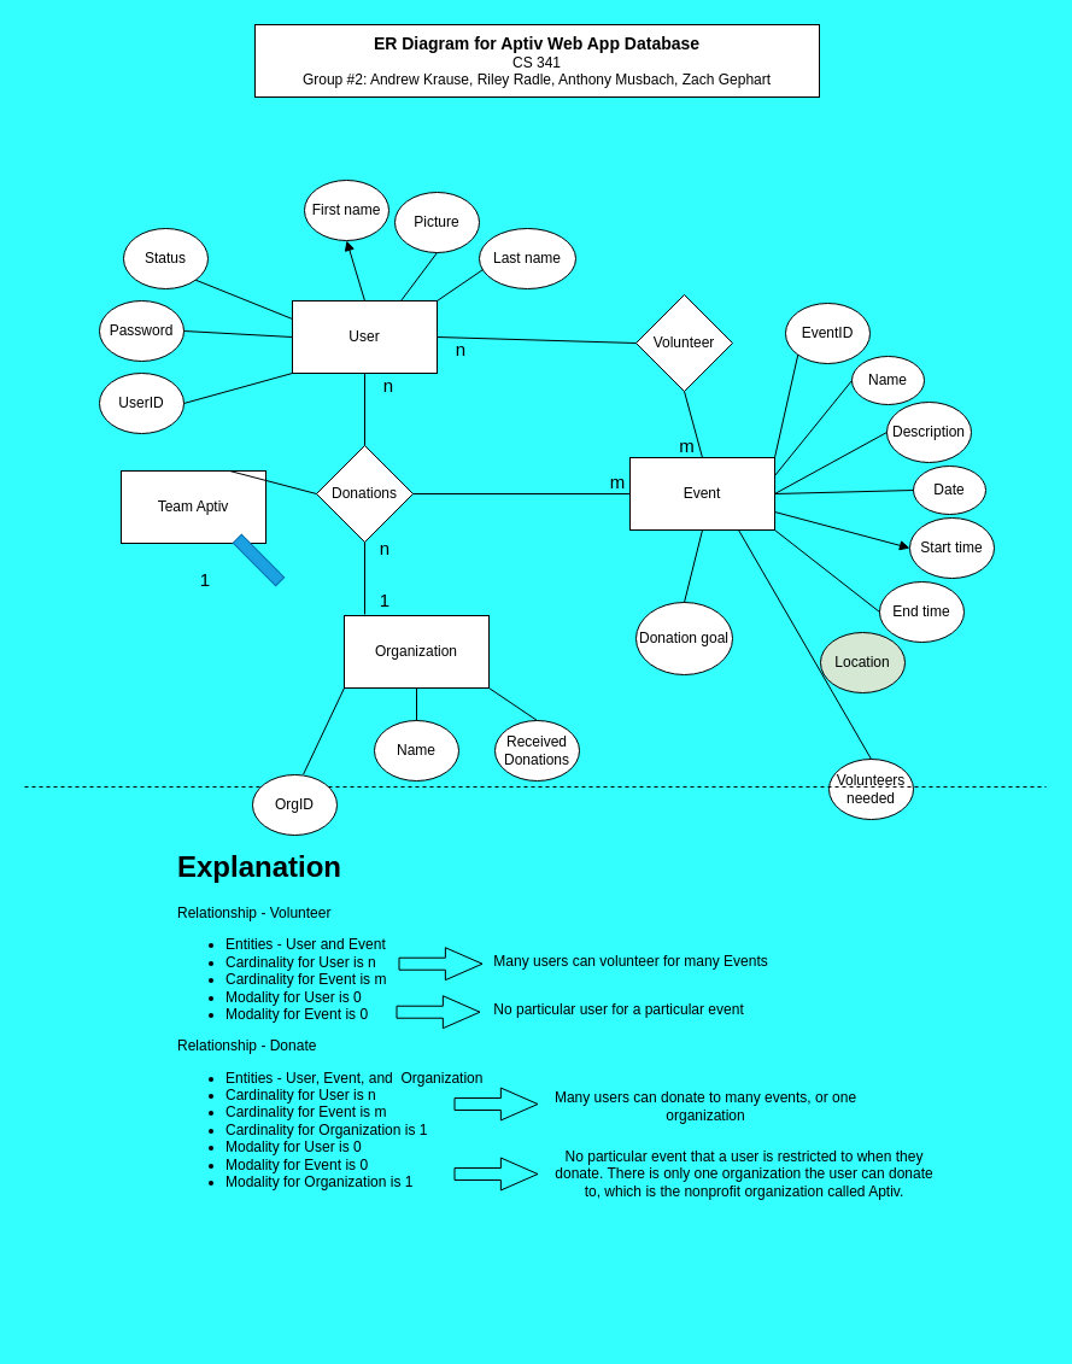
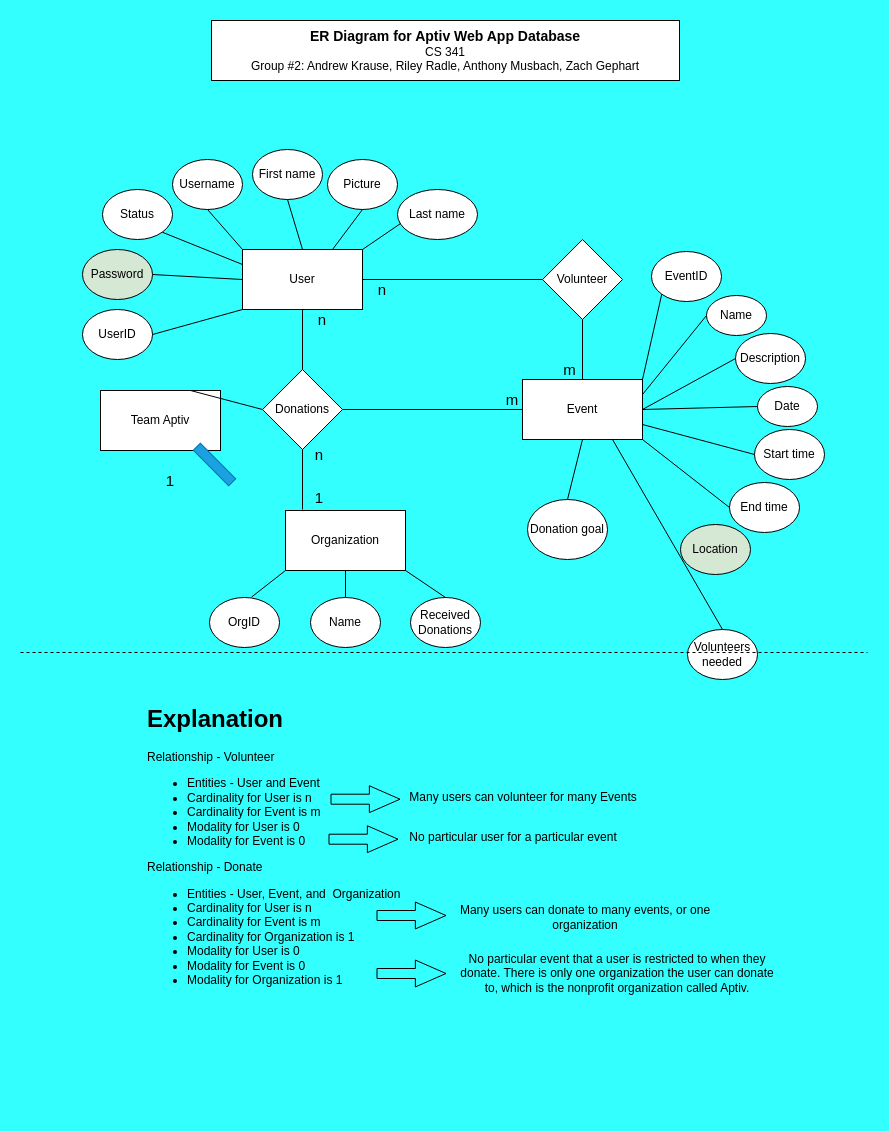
  <mxCell id="0" />
  <mxCell id="1" parent="0" />
  <mxCell id="2" value="User" style="rounded=0;whiteSpace=wrap;html=1;" parent="1" vertex="1"><mxGeometry x="242" y="249" width="120" height="60" as="geometry" /></mxCell>
  <mxCell id="3" value="First name" style="ellipse;whiteSpace=wrap;html=1;" parent="1" vertex="1"><mxGeometry x="252" y="149" width="70" height="50" as="geometry" /></mxCell>
  <mxCell id="4" value="Last name" style="ellipse;whiteSpace=wrap;html=1;" parent="1" vertex="1"><mxGeometry x="397" y="189" width="80" height="50" as="geometry" /></mxCell>
- <mxCell id="5" value="Password" style="ellipse;whiteSpace=wrap;html=1;" parent="1" vertex="1"><mxGeometry x="82" y="249" width="70" height="50" as="geometry" /></mxCell>
+ <mxCell id="5" value="Password" style="ellipse;whiteSpace=wrap;html=1;fillColor=#d5e8d4;" parent="1" vertex="1"><mxGeometry x="82" y="249" width="70" height="50" as="geometry" /></mxCell>
+ <mxCell id="6" value="Username" style="ellipse;whiteSpace=wrap;html=1;" parent="1" vertex="1"><mxGeometry x="172" y="159" width="70" height="50" as="geometry" /></mxCell>
  <mxCell id="7" value="Picture" style="ellipse;whiteSpace=wrap;html=1;" parent="1" vertex="1"><mxGeometry x="327" y="159" width="70" height="50" as="geometry" /></mxCell>
  <mxCell id="8" value="UserID" style="ellipse;whiteSpace=wrap;html=1;" parent="1" vertex="1"><mxGeometry x="82" y="309" width="70" height="50" as="geometry" /></mxCell>
  <mxCell id="9" value="" style="endArrow=none;html=1;entryX=0.038;entryY=0.681;entryDx=0;entryDy=0;exitX=1;exitY=0;exitDx=0;exitDy=0;entryPerimeter=0;" parent="1" source="2" target="4" edge="1"><mxGeometry width="50" height="50" relative="1" as="geometry"><mxPoint x="432" y="279" as="sourcePoint" /><mxPoint x="447" y="209" as="targetPoint" /></mxGeometry></mxCell>
  <mxCell id="10" value="" style="endArrow=none;html=1;entryX=0.5;entryY=1;entryDx=0;entryDy=0;exitX=0.75;exitY=0;exitDx=0;exitDy=0;" parent="1" source="2" target="7" edge="1"><mxGeometry width="50" height="50" relative="1" as="geometry"><mxPoint x="312" y="399" as="sourcePoint" /><mxPoint x="362" y="349" as="targetPoint" /></mxGeometry></mxCell>
- <mxCell id="11" value="" style="endArrow=block;html=1;entryX=0.5;entryY=1;entryDx=0;entryDy=0;exitX=0.5;exitY=0;exitDx=0;exitDy=0;" parent="1" source="2" target="3" edge="1"><mxGeometry width="50" height="50" relative="1" as="geometry"><mxPoint x="482" y="569" as="sourcePoint" /><mxPoint x="532" y="519" as="targetPoint" /></mxGeometry></mxCell>
+ <mxCell id="11" value="" style="endArrow=none;html=1;entryX=0.5;entryY=1;entryDx=0;entryDy=0;exitX=0.5;exitY=0;exitDx=0;exitDy=0;" parent="1" source="2" target="3" edge="1"><mxGeometry width="50" height="50" relative="1" as="geometry"><mxPoint x="482" y="569" as="sourcePoint" /><mxPoint x="532" y="519" as="targetPoint" /></mxGeometry></mxCell>
+ <mxCell id="12" value="" style="endArrow=none;html=1;entryX=0.5;entryY=1;entryDx=0;entryDy=0;exitX=0;exitY=0;exitDx=0;exitDy=0;" parent="1" source="2" target="6" edge="1"><mxGeometry width="50" height="50" relative="1" as="geometry"><mxPoint x="482" y="569" as="sourcePoint" /><mxPoint x="532" y="519" as="targetPoint" /></mxGeometry></mxCell>
  <mxCell id="13" value="" style="endArrow=none;html=1;entryX=1;entryY=0.5;entryDx=0;entryDy=0;exitX=0;exitY=0.5;exitDx=0;exitDy=0;" parent="1" source="2" target="5" edge="1"><mxGeometry width="50" height="50" relative="1" as="geometry"><mxPoint x="482" y="569" as="sourcePoint" /><mxPoint x="532" y="519" as="targetPoint" /></mxGeometry></mxCell>
  <mxCell id="14" value="" style="endArrow=none;html=1;exitX=1;exitY=0.5;exitDx=0;exitDy=0;entryX=0;entryY=1;entryDx=0;entryDy=0;" parent="1" source="8" target="2" edge="1"><mxGeometry width="50" height="50" relative="1" as="geometry"><mxPoint x="482" y="569" as="sourcePoint" /><mxPoint x="532" y="519" as="targetPoint" /></mxGeometry></mxCell>
- <mxCell id="15" value="Volunteer" style="rhombus;whiteSpace=wrap;html=1;" parent="1" vertex="1"><mxGeometry x="527" y="244" width="80" height="80" as="geometry" /></mxCell>
+ <mxCell id="15" value="Volunteer" style="rhombus;whiteSpace=wrap;html=1;" parent="1" vertex="1"><mxGeometry x="542" y="239" width="80" height="80" as="geometry" /></mxCell>
  <mxCell id="16" value="" style="endArrow=none;html=1;exitX=1;exitY=0.5;exitDx=0;exitDy=0;entryX=0;entryY=0.5;entryDx=0;entryDy=0;" parent="1" source="2" target="15" edge="1"><mxGeometry width="50" height="50" relative="1" as="geometry"><mxPoint x="482" y="569" as="sourcePoint" /><mxPoint x="532" y="519" as="targetPoint" /></mxGeometry></mxCell>
  <mxCell id="17" value="Event" style="rounded=0;whiteSpace=wrap;html=1;" parent="1" vertex="1"><mxGeometry x="522" y="379" width="120" height="60" as="geometry" /></mxCell>
  <mxCell id="18" value="" style="endArrow=none;html=1;entryX=0.5;entryY=1;entryDx=0;entryDy=0;exitX=0.5;exitY=0;exitDx=0;exitDy=0;startArrow=none;" parent="1" source="17" target="15" edge="1"><mxGeometry width="50" height="50" relative="1" as="geometry"><mxPoint x="482" y="569" as="sourcePoint" /><mxPoint x="532" y="519" as="targetPoint" /></mxGeometry></mxCell>
  <mxCell id="19" value="Donations" style="rhombus;whiteSpace=wrap;html=1;" parent="1" vertex="1"><mxGeometry x="262" y="369" width="80" height="80" as="geometry" /></mxCell>
  <mxCell id="20" value="" style="endArrow=none;html=1;entryX=0.5;entryY=1;entryDx=0;entryDy=0;exitX=0.5;exitY=0;exitDx=0;exitDy=0;" parent="1" source="19" target="2" edge="1"><mxGeometry width="50" height="50" relative="1" as="geometry"><mxPoint x="482" y="569" as="sourcePoint" /><mxPoint x="532" y="519" as="targetPoint" /></mxGeometry></mxCell>
  <mxCell id="21" value="" style="endArrow=none;html=1;exitX=1;exitY=0.5;exitDx=0;exitDy=0;entryX=0;entryY=0.5;entryDx=0;entryDy=0;" parent="1" source="19" target="17" edge="1"><mxGeometry width="50" height="50" relative="1" as="geometry"><mxPoint x="482" y="569" as="sourcePoint" /><mxPoint x="532" y="519" as="targetPoint" /></mxGeometry></mxCell>
  <mxCell id="22" value="Status" style="ellipse;whiteSpace=wrap;html=1;" parent="1" vertex="1"><mxGeometry x="102" y="189" width="70" height="50" as="geometry" /></mxCell>
  <mxCell id="23" value="" style="endArrow=none;html=1;exitX=1;exitY=1;exitDx=0;exitDy=0;entryX=0;entryY=0.25;entryDx=0;entryDy=0;" parent="1" source="22" target="2" edge="1"><mxGeometry width="50" height="50" relative="1" as="geometry"><mxPoint x="482" y="569" as="sourcePoint" /><mxPoint x="532" y="519" as="targetPoint" /></mxGeometry></mxCell>
  <mxCell id="24" value="Team Aptiv" style="rounded=0;whiteSpace=wrap;html=1;" parent="1" vertex="1"><mxGeometry x="100" y="390" width="120" height="60" as="geometry" /></mxCell>
  <mxCell id="25" value="" style="endArrow=none;html=1;entryX=0;entryY=0.5;entryDx=0;entryDy=0;exitX=0.75;exitY=0;exitDx=0;exitDy=0;" parent="1" source="24" target="19" edge="1"><mxGeometry width="50" height="50" relative="1" as="geometry"><mxPoint x="462" y="549" as="sourcePoint" /><mxPoint x="262" y="409" as="targetPoint" /></mxGeometry></mxCell>
  <mxCell id="26" value="EventID" style="ellipse;whiteSpace=wrap;html=1;" parent="1" vertex="1"><mxGeometry x="651" y="251" width="70" height="50" as="geometry" /></mxCell>
  <mxCell id="27" value="Name" style="ellipse;whiteSpace=wrap;html=1;" parent="1" vertex="1"><mxGeometry x="706" y="295" width="60" height="40" as="geometry" /></mxCell>
  <mxCell id="28" value="Description" style="ellipse;whiteSpace=wrap;html=1;" parent="1" vertex="1"><mxGeometry x="735" y="333" width="70" height="50" as="geometry" /></mxCell>
  <mxCell id="29" value="Start time" style="ellipse;whiteSpace=wrap;html=1;" parent="1" vertex="1"><mxGeometry x="754" y="429" width="70" height="50" as="geometry" /></mxCell>
  <mxCell id="30" value="Volunteers needed" style="ellipse;whiteSpace=wrap;html=1;" parent="1" vertex="1"><mxGeometry x="687" y="629" width="70" height="50" as="geometry" /></mxCell>
  <mxCell id="31" value="Location" style="ellipse;whiteSpace=wrap;html=1;fillColor=#d5e8d4;" parent="1" vertex="1"><mxGeometry x="680" y="524" width="70" height="50" as="geometry" /></mxCell>
  <mxCell id="32" value="End time" style="ellipse;whiteSpace=wrap;html=1;" parent="1" vertex="1"><mxGeometry x="729" y="482" width="70" height="50" as="geometry" /></mxCell>
  <mxCell id="33" value="Donation goal" style="ellipse;whiteSpace=wrap;html=1;" parent="1" vertex="1"><mxGeometry x="527" y="499" width="80" height="60" as="geometry" /></mxCell>
  <mxCell id="34" value="" style="endArrow=none;html=1;entryX=0.5;entryY=1;entryDx=0;entryDy=0;exitX=0.5;exitY=0;exitDx=0;exitDy=0;" parent="1" source="33" target="17" edge="1"><mxGeometry width="50" height="50" relative="1" as="geometry"><mxPoint x="562" y="509" as="sourcePoint" /><mxPoint x="612" y="459" as="targetPoint" /></mxGeometry></mxCell>
  <mxCell id="35" value="" style="endArrow=none;html=1;entryX=0.5;entryY=0;entryDx=0;entryDy=0;exitX=0.75;exitY=1;exitDx=0;exitDy=0;" parent="1" source="17" target="30" edge="1"><mxGeometry width="50" height="50" relative="1" as="geometry"><mxPoint x="632" y="459" as="sourcePoint" /><mxPoint x="532" y="519" as="targetPoint" /></mxGeometry></mxCell>
  <mxCell id="36" value="" style="endArrow=none;html=1;entryX=0;entryY=0.5;entryDx=0;entryDy=0;exitX=1;exitY=1;exitDx=0;exitDy=0;" parent="1" source="17" target="32" edge="1"><mxGeometry width="50" height="50" relative="1" as="geometry"><mxPoint x="482" y="569" as="sourcePoint" /><mxPoint x="532" y="519" as="targetPoint" /></mxGeometry></mxCell>
- <mxCell id="37" value="" style="endArrow=block;html=1;entryX=0;entryY=0.5;entryDx=0;entryDy=0;exitX=1;exitY=0.75;exitDx=0;exitDy=0;" parent="1" source="17" target="29" edge="1"><mxGeometry width="50" height="50" relative="1" as="geometry"><mxPoint x="482" y="569" as="sourcePoint" /><mxPoint x="532" y="519" as="targetPoint" /></mxGeometry></mxCell>
+ <mxCell id="37" value="" style="endArrow=none;html=1;entryX=0;entryY=0.5;entryDx=0;entryDy=0;exitX=1;exitY=0.75;exitDx=0;exitDy=0;" parent="1" source="17" target="29" edge="1"><mxGeometry width="50" height="50" relative="1" as="geometry"><mxPoint x="482" y="569" as="sourcePoint" /><mxPoint x="532" y="519" as="targetPoint" /></mxGeometry></mxCell>
  <mxCell id="38" value="" style="endArrow=none;html=1;entryX=0;entryY=0.5;entryDx=0;entryDy=0;exitX=1;exitY=0.5;exitDx=0;exitDy=0;" parent="1" source="17" target="28" edge="1"><mxGeometry width="50" height="50" relative="1" as="geometry"><mxPoint x="652" y="499" as="sourcePoint" /><mxPoint x="702" y="449" as="targetPoint" /></mxGeometry></mxCell>
  <mxCell id="39" value="" style="endArrow=none;html=1;entryX=0;entryY=0.5;entryDx=0;entryDy=0;exitX=1;exitY=0.25;exitDx=0;exitDy=0;" parent="1" source="17" target="27" edge="1"><mxGeometry width="50" height="50" relative="1" as="geometry"><mxPoint x="482" y="569" as="sourcePoint" /><mxPoint x="532" y="519" as="targetPoint" /></mxGeometry></mxCell>
  <mxCell id="40" value="" style="endArrow=none;html=1;entryX=0;entryY=1;entryDx=0;entryDy=0;exitX=1;exitY=0;exitDx=0;exitDy=0;" parent="1" source="17" target="26" edge="1"><mxGeometry width="50" height="50" relative="1" as="geometry"><mxPoint x="482" y="569" as="sourcePoint" /><mxPoint x="532" y="519" as="targetPoint" /></mxGeometry></mxCell>
  <mxCell id="41" value="Date" style="ellipse;whiteSpace=wrap;html=1;" parent="1" vertex="1"><mxGeometry x="757" y="386" width="60" height="40" as="geometry" /></mxCell>
  <mxCell id="42" value="" style="endArrow=none;html=1;entryX=0;entryY=0.5;entryDx=0;entryDy=0;exitX=1;exitY=0.5;exitDx=0;exitDy=0;" parent="1" source="17" target="41" edge="1"><mxGeometry width="50" height="50" relative="1" as="geometry"><mxPoint x="482" y="569" as="sourcePoint" /><mxPoint x="532" y="519" as="targetPoint" /></mxGeometry></mxCell>
  <mxCell id="43" value="&lt;font style=&quot;font-size: 15px&quot;&gt;m&lt;/font&gt;" style="text;html=1;strokeColor=none;fillColor=none;align=center;verticalAlign=middle;whiteSpace=wrap;rounded=0;" parent="1" vertex="1"><mxGeometry x="492" y="389" width="40" height="20" as="geometry" /></mxCell>
  <mxCell id="44" value="&lt;font style=&quot;font-size: 15px&quot;&gt;m&lt;/font&gt;" style="text;html=1;strokeColor=none;fillColor=none;align=center;verticalAlign=middle;whiteSpace=wrap;rounded=0;rotation=0;" parent="1" vertex="1"><mxGeometry x="552" y="359" width="35" height="20" as="geometry" /></mxCell>
  <mxCell id="45" value="&lt;font style=&quot;font-size: 15px&quot;&gt;n&lt;/font&gt;" style="text;html=1;strokeColor=none;fillColor=none;align=center;verticalAlign=middle;whiteSpace=wrap;rounded=0;" parent="1" vertex="1"><mxGeometry x="302" y="309" width="40" height="20" as="geometry" /></mxCell>
  <mxCell id="46" value="&lt;font style=&quot;font-size: 15px&quot;&gt;n&lt;/font&gt;" style="text;html=1;strokeColor=none;fillColor=none;align=center;verticalAlign=middle;whiteSpace=wrap;rounded=0;" parent="1" vertex="1"><mxGeometry x="362" y="279" width="40" height="20" as="geometry" /></mxCell>
  <mxCell id="47" value="&lt;span style=&quot;font-size: 15px&quot;&gt;1&lt;/span&gt;" style="text;html=1;strokeColor=none;fillColor=none;align=center;verticalAlign=middle;whiteSpace=wrap;rounded=0;" parent="1" vertex="1"><mxGeometry x="150" y="470" width="40" height="20" as="geometry" /></mxCell>
  <mxCell id="48" value="&lt;h1&gt;Explanation&lt;/h1&gt;&lt;p&gt;&lt;span&gt;Relationship - Volunteer&lt;/span&gt;&lt;br&gt;&lt;/p&gt;&lt;p&gt;&lt;/p&gt;&lt;ul&gt;&lt;li&gt;&lt;span&gt;Entities - User and Event&lt;/span&gt;&lt;/li&gt;&lt;li&gt;&lt;span&gt;Cardinality for User is n&lt;/span&gt;&lt;/li&gt;&lt;li&gt;Cardinality for Event is m&lt;/li&gt;&lt;li&gt;Modality for User is 0&lt;/li&gt;&lt;li&gt;Modality for Event is 0&lt;/li&gt;&lt;/ul&gt;&lt;div&gt;Relationship - Donate&lt;/div&gt;&lt;div&gt;&lt;ul&gt;&lt;li&gt;Entities - User, Event, and&amp;nbsp; Organization&lt;/li&gt;&lt;li&gt;Cardinality for User is n&lt;/li&gt;&lt;li&gt;Cardinality for Event is m&lt;/li&gt;&lt;li&gt;Cardinality for Organization is 1&lt;/li&gt;&lt;li&gt;Modality for User is 0&lt;/li&gt;&lt;li&gt;Modality for Event is 0&lt;/li&gt;&lt;li&gt;Modality for Organization is 1&lt;/li&gt;&lt;/ul&gt;&lt;/div&gt;&lt;p&gt;&lt;/p&gt;" style="text;html=1;strokeColor=none;fillColor=none;spacing=5;spacingTop=-20;whiteSpace=wrap;overflow=hidden;rounded=0;" parent="1" vertex="1"><mxGeometry x="142" y="699" width="320" height="410" as="geometry" /></mxCell>
  <mxCell id="49" value="Many users can volunteer for many Events" style="text;html=1;strokeColor=none;fillColor=none;align=center;verticalAlign=middle;whiteSpace=wrap;rounded=0;" parent="1" vertex="1"><mxGeometry x="393" y="777" width="260" height="40" as="geometry" /></mxCell>
  <mxCell id="50" value="No particular user for a particular event" style="text;html=1;strokeColor=none;fillColor=none;align=center;verticalAlign=middle;whiteSpace=wrap;rounded=0;" parent="1" vertex="1"><mxGeometry x="383" y="817" width="260" height="40" as="geometry" /></mxCell>
  <mxCell id="51" value="" style="shape=flexArrow;endArrow=classic;html=1;endWidth=15.862;endSize=9.876;" parent="1" edge="1"><mxGeometry width="50" height="50" relative="1" as="geometry"><mxPoint x="376" y="973" as="sourcePoint" /><mxPoint x="446" y="973" as="targetPoint" /></mxGeometry></mxCell>
  <mxCell id="52" value="Many users can donate to many events, or one organization" style="text;html=1;strokeColor=none;fillColor=none;align=center;verticalAlign=middle;whiteSpace=wrap;rounded=0;" parent="1" vertex="1"><mxGeometry x="435" y="897" width="300" height="40" as="geometry" /></mxCell>
  <mxCell id="53" value="" style="rounded=0;whiteSpace=wrap;html=1;fillColor=#1ba1e2;strokeColor=#006EAF;fontColor=#ffffff;rotation=45;" parent="1" vertex="1"><mxGeometry x="189" y="459" width="50" height="10" as="geometry" /></mxCell>
  <mxCell id="54" value="No particular event that a user is restricted to when they donate. There is only one organization the user can donate to, which is the nonprofit organization called Aptiv." style="text;html=1;strokeColor=none;fillColor=none;align=center;verticalAlign=middle;whiteSpace=wrap;rounded=0;" parent="1" vertex="1"><mxGeometry x="457" y="953" width="320" height="40" as="geometry" /></mxCell>
  <mxCell id="55" value="" style="shape=flexArrow;endArrow=classic;html=1;endWidth=15.862;endSize=9.876;" parent="1" edge="1"><mxGeometry width="50" height="50" relative="1" as="geometry"><mxPoint x="376" y="915" as="sourcePoint" /><mxPoint x="446" y="915" as="targetPoint" /></mxGeometry></mxCell>
  <mxCell id="56" value="" style="shape=flexArrow;endArrow=classic;html=1;endWidth=15.862;endSize=9.876;" parent="1" edge="1"><mxGeometry width="50" height="50" relative="1" as="geometry"><mxPoint x="330" y="798.71" as="sourcePoint" /><mxPoint x="400" y="798.71" as="targetPoint" /></mxGeometry></mxCell>
  <mxCell id="57" value="" style="shape=flexArrow;endArrow=classic;html=1;endWidth=15.862;endSize=9.876;" parent="1" edge="1"><mxGeometry width="50" height="50" relative="1" as="geometry"><mxPoint x="328" y="838.71" as="sourcePoint" /><mxPoint x="398" y="838.71" as="targetPoint" /></mxGeometry></mxCell>
  <mxCell id="58" value="" style="endArrow=none;dashed=1;html=1;rounded=0;" parent="1" edge="1"><mxGeometry width="50" height="50" relative="1" as="geometry"><mxPoint y="652" as="sourcePoint" x="20" /><mxPoint x="867" y="652" as="targetPoint" /></mxGeometry></mxCell>
  <mxCell id="59" value="&lt;font style=&quot;font-size: 14px&quot;&gt;&lt;b&gt;ER Diagram for Aptiv Web App Database&lt;/b&gt;&lt;/font&gt;&lt;br&gt;CS 341&lt;br&gt;Group #2: Andrew Krause, Riley Radle, Anthony Musbach, Zach Gephart" style="rounded=0;whiteSpace=wrap;html=1;" parent="1" vertex="1"><mxGeometry x="211" y="20" width="468" height="60" as="geometry" /></mxCell>
  <mxCell id="60" value="" style="endArrow=none;html=1;entryX=0.5;entryY=1;entryDx=0;entryDy=0;exitX=0.5;exitY=0;exitDx=0;exitDy=0;" edge="1" parent="1"><mxGeometry width="50" height="50" relative="1" as="geometry"><mxPoint x="302" y="509" as="sourcePoint" /><mxPoint x="302" y="449" as="targetPoint" /></mxGeometry></mxCell>
  <mxCell id="61" value="&lt;font style=&quot;font-size: 15px&quot;&gt;n&lt;/font&gt;" style="text;html=1;strokeColor=none;fillColor=none;align=center;verticalAlign=middle;whiteSpace=wrap;rounded=0;" vertex="1" parent="1"><mxGeometry x="299" y="444" width="40" height="20" as="geometry" /></mxCell>
  <mxCell id="62" value="&lt;font style=&quot;font-size: 15px&quot;&gt;1&lt;/font&gt;" style="text;html=1;strokeColor=none;fillColor=none;align=center;verticalAlign=middle;whiteSpace=wrap;rounded=0;" vertex="1" parent="1"><mxGeometry x="299" y="487" width="40" height="20" as="geometry" /></mxCell>
  <mxCell id="63" value="Organization" style="rounded=0;whiteSpace=wrap;html=1;" vertex="1" parent="1"><mxGeometry x="285" y="510" width="120" height="60" as="geometry" /></mxCell>
- <mxCell id="64" value="OrgID" style="ellipse;whiteSpace=wrap;html=1;" vertex="1" parent="1"><mxGeometry x="209" y="642" width="70" height="50" as="geometry" /></mxCell>
+ <mxCell id="64" value="OrgID" style="ellipse;whiteSpace=wrap;html=1;" vertex="1" parent="1"><mxGeometry x="209" y="597" width="70" height="50" as="geometry" /></mxCell>
  <mxCell id="65" value="" style="endArrow=none;html=1;entryX=0;entryY=1;entryDx=0;entryDy=0;exitX=0.602;exitY=-0.01;exitDx=0;exitDy=0;exitPerimeter=0;" edge="1" parent="1" source="64" target="63"><mxGeometry width="50" height="50" relative="1" as="geometry"><mxPoint x="259" y="631.32" as="sourcePoint" /><mxPoint x="278.251" y="545.998" as="targetPoint" /></mxGeometry></mxCell>
  <mxCell id="66" value="Name" style="ellipse;whiteSpace=wrap;html=1;" vertex="1" parent="1"><mxGeometry x="310" y="597" width="70" height="50" as="geometry" /></mxCell>
  <mxCell id="67" value="" style="endArrow=none;html=1;entryX=0.5;entryY=1;entryDx=0;entryDy=0;exitX=0.5;exitY=0;exitDx=0;exitDy=0;" edge="1" parent="1" source="66" target="63"><mxGeometry width="50" height="50" relative="1" as="geometry"><mxPoint x="345" y="600" as="sourcePoint" /><mxPoint x="378.93" y="573.5" as="targetPoint" /></mxGeometry></mxCell>
  <mxCell id="68" value="Received Donations" style="ellipse;whiteSpace=wrap;html=1;" vertex="1" parent="1"><mxGeometry x="410" y="597" width="70" height="50" as="geometry" /></mxCell>
  <mxCell id="69" value="" style="endArrow=none;html=1;exitX=0.5;exitY=0;exitDx=0;exitDy=0;entryX=1;entryY=1;entryDx=0;entryDy=0;" edge="1" parent="1" source="68" target="63"><mxGeometry width="50" height="50" relative="1" as="geometry"><mxPoint x="428.14" y="619.5" as="sourcePoint" /><mxPoint x="414" y="574" as="targetPoint" /></mxGeometry></mxCell>
